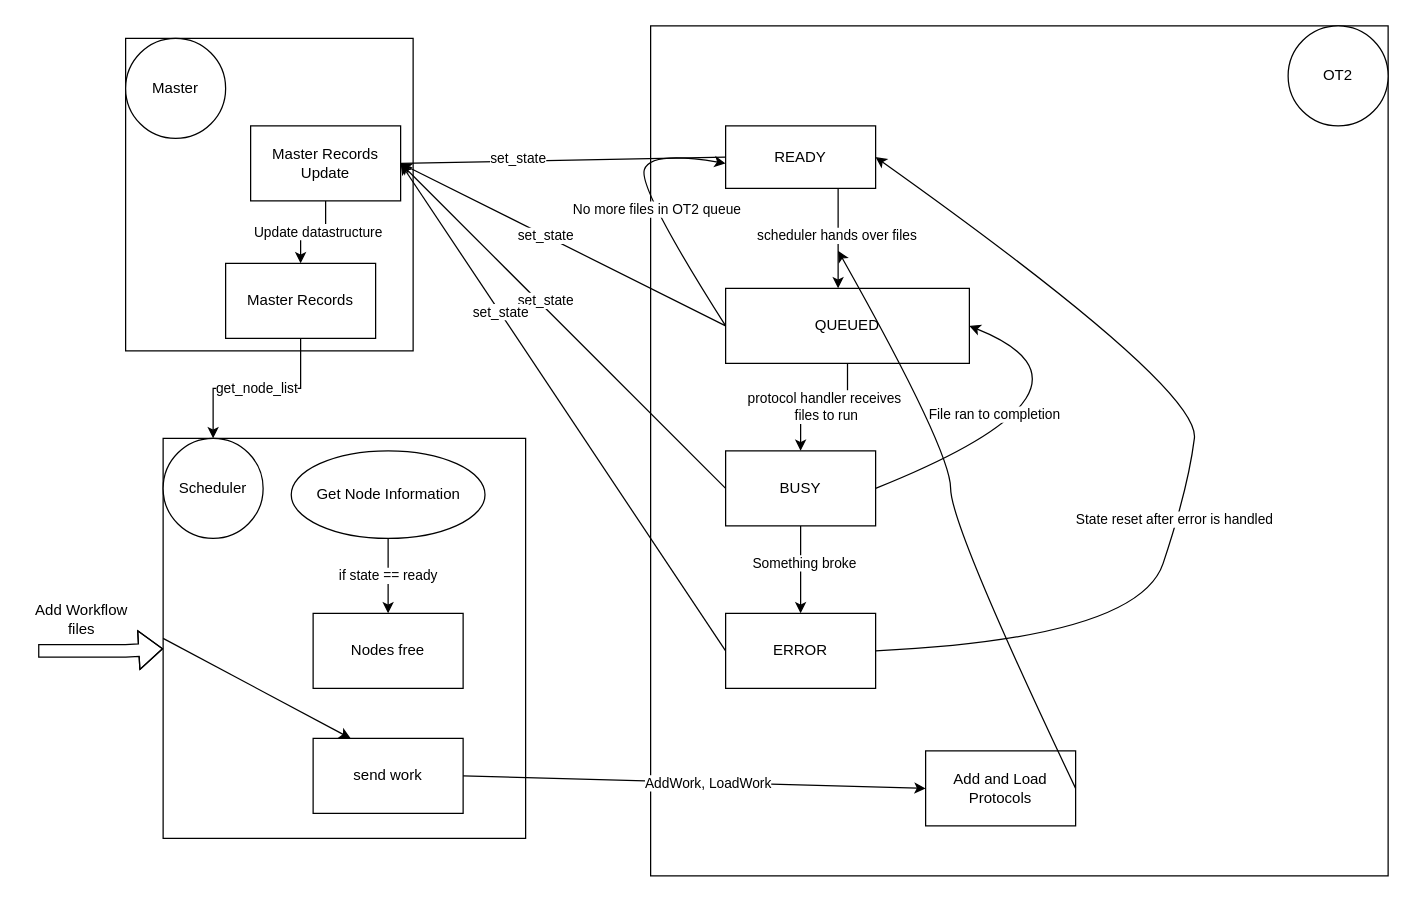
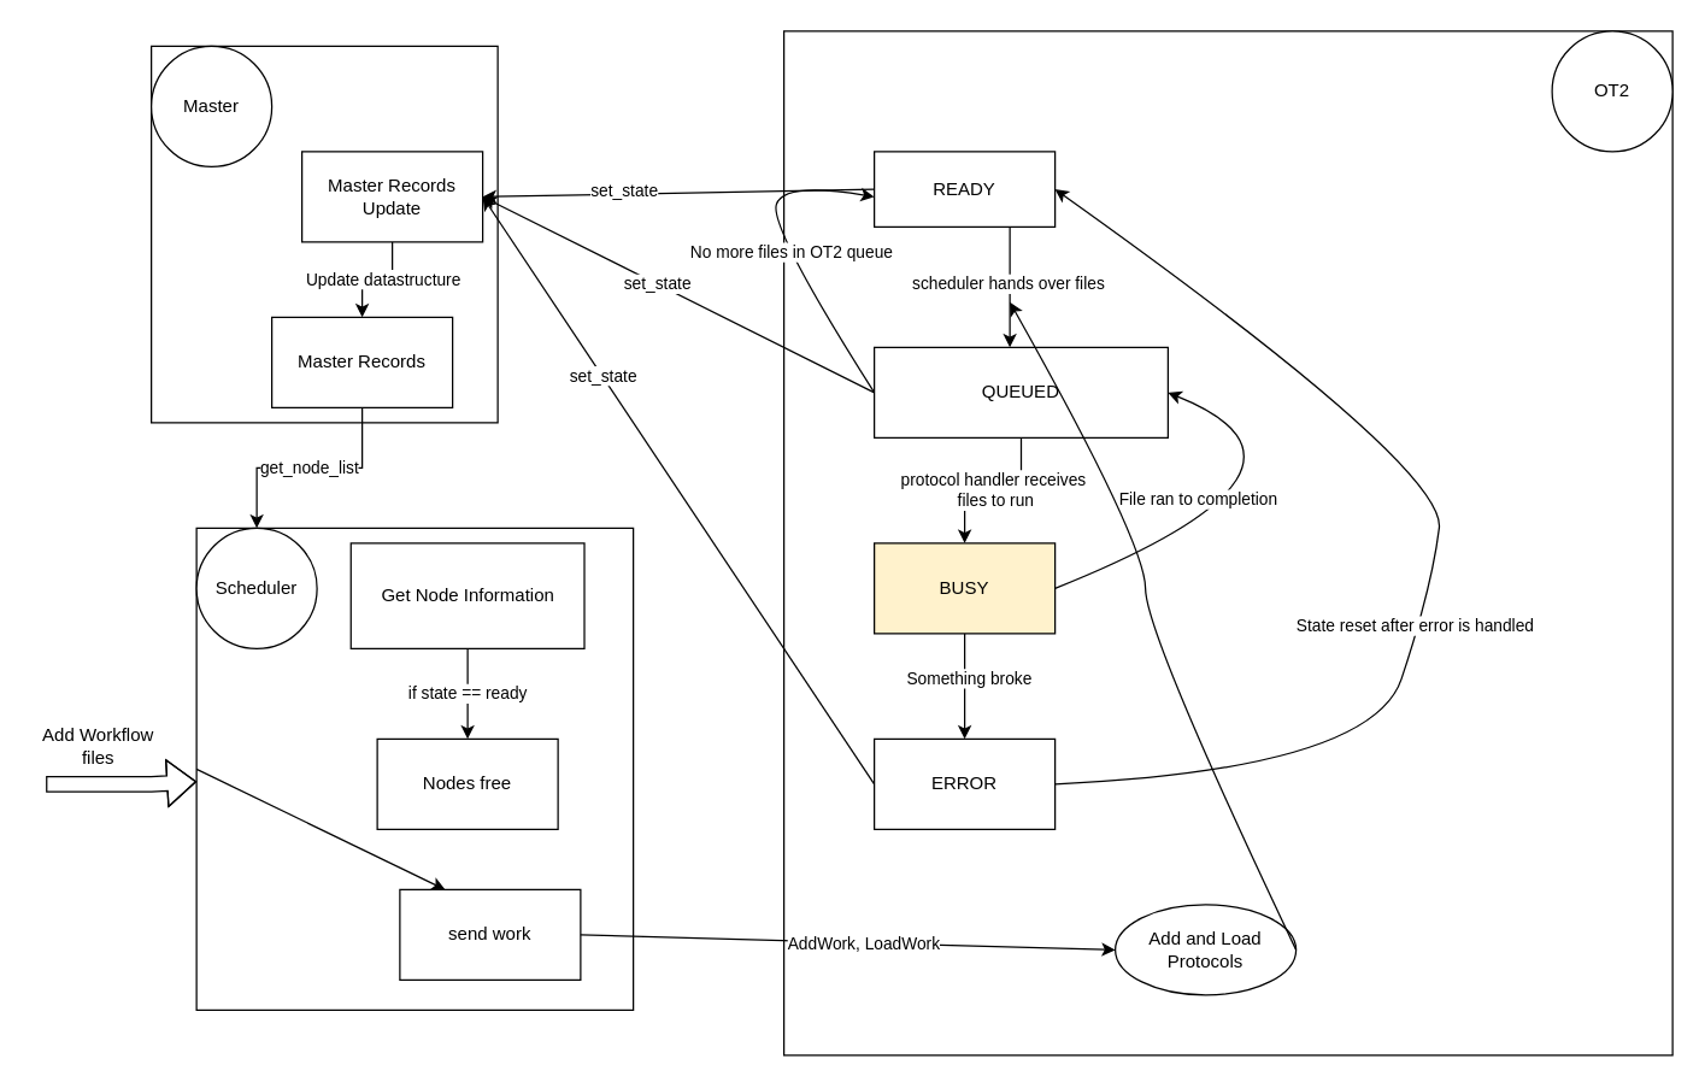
  <mxCell id="0" />
  <mxCell id="1" parent="0" />
  <mxCell id="2" value="" style="rounded=0;whiteSpace=wrap;html=1;sketch=0;strokeColor=default;strokeWidth=1;fillColor=none;" vertex="1" parent="1"><mxGeometry x="130" y="350" width="290" height="320" as="geometry" /></mxCell>
  <mxCell id="3" value="" style="rounded=0;whiteSpace=wrap;html=1;sketch=0;strokeColor=default;strokeWidth=1;fillColor=none;" vertex="1" parent="1"><mxGeometry x="520" width="590" height="680" as="geometry" y="20" /></mxCell>
  <mxCell id="4" value="" style="rounded=0;whiteSpace=wrap;html=1;sketch=0;strokeColor=default;strokeWidth=1;fillColor=none;" vertex="1" parent="1"><mxGeometry x="100" y="30" width="230" height="250" as="geometry" /></mxCell>
  <mxCell id="5" value="" style="edgeStyle=orthogonalEdgeStyle;rounded=0;orthogonalLoop=1;jettySize=auto;html=1;" edge="1" parent="1" source="7" target="9"><mxGeometry relative="1" as="geometry"><Array as="points"><mxPoint x="670" y="190" /><mxPoint x="670" y="190" /></Array></mxGeometry></mxCell>
  <mxCell id="6" value="scheduler hands over files" style="edgeLabel;html=1;align=center;verticalAlign=middle;resizable=0;points=[];" vertex="1" connectable="0" parent="5"><mxGeometry x="-0.075" y="-2" relative="1" as="geometry"><mxPoint as="offset" /></mxGeometry></mxCell>
  <mxCell id="7" value="READY" style="rounded=0;whiteSpace=wrap;html=1;" vertex="1" parent="1"><mxGeometry x="580" y="100" width="120" height="50" as="geometry" /></mxCell>
  <mxCell id="8" value="protocol handler receives&lt;br&gt;&amp;nbsp;files to run" style="edgeStyle=orthogonalEdgeStyle;rounded=0;orthogonalLoop=1;jettySize=auto;html=1;" edge="1" parent="1" source="9" target="12"><mxGeometry relative="1" as="geometry" /></mxCell>
  <mxCell id="9" value="QUEUED" style="rounded=0;whiteSpace=wrap;html=1;" vertex="1" parent="1"><mxGeometry x="580" y="230" width="195" height="60" as="geometry" /></mxCell>
  <mxCell id="10" value="" style="edgeStyle=orthogonalEdgeStyle;rounded=0;orthogonalLoop=1;jettySize=auto;html=1;" edge="1" parent="1" source="12" target="15"><mxGeometry relative="1" as="geometry" /></mxCell>
  <mxCell id="11" value="Something broke" style="edgeLabel;html=1;align=center;verticalAlign=middle;resizable=0;points=[];" vertex="1" connectable="0" parent="10"><mxGeometry x="-0.171" y="2" relative="1" as="geometry"><mxPoint as="offset" /></mxGeometry></mxCell>
- <mxCell id="12" value="BUSY" style="rounded=0;whiteSpace=wrap;html=1;" vertex="1" parent="1"><mxGeometry x="580" y="360" width="120" height="60" as="geometry" /></mxCell>
+ <mxCell id="12" value="BUSY" style="rounded=0;whiteSpace=wrap;html=1;fillColor=#fff2cc;" vertex="1" parent="1"><mxGeometry x="580" y="360" width="120" height="60" as="geometry" /></mxCell>
  <mxCell id="13" value="" style="curved=1;endArrow=classic;html=1;rounded=0;exitX=1;exitY=0.5;exitDx=0;exitDy=0;entryX=1;entryY=0.5;entryDx=0;entryDy=0;" edge="1" parent="1" source="12" target="9"><mxGeometry width="50" height="50" relative="1" as="geometry"><mxPoint x="630" y="480" as="sourcePoint" /><mxPoint x="680" y="430" as="targetPoint" /><Array as="points"><mxPoint x="900" y="310" /></Array></mxGeometry></mxCell>
  <mxCell id="14" value="File ran to completion" style="edgeLabel;html=1;align=center;verticalAlign=middle;resizable=0;points=[];" vertex="1" connectable="0" parent="13"><mxGeometry x="-0.37" y="20" relative="1" as="geometry"><mxPoint as="offset" /></mxGeometry></mxCell>
  <mxCell id="15" value="ERROR" style="rounded=0;whiteSpace=wrap;html=1;" vertex="1" parent="1"><mxGeometry x="580" y="490" width="120" height="60" as="geometry" /></mxCell>
  <mxCell id="16" value="" style="curved=1;endArrow=classic;html=1;rounded=0;exitX=0;exitY=0.5;exitDx=0;exitDy=0;" edge="1" parent="1" source="9"><mxGeometry width="50" height="50" relative="1" as="geometry"><mxPoint x="630" y="480" as="sourcePoint" /><mxPoint x="580" y="130" as="targetPoint" /><Array as="points"><mxPoint x="510" y="150" /><mxPoint x="520" y="120" /></Array></mxGeometry></mxCell>
  <mxCell id="17" value="No more files in OT2 queue&lt;br&gt;" style="edgeLabel;html=1;align=center;verticalAlign=middle;resizable=0;points=[];" vertex="1" connectable="0" parent="16"><mxGeometry x="-0.019" y="-3" relative="1" as="geometry"><mxPoint as="offset" /></mxGeometry></mxCell>
  <mxCell id="18" value="" style="curved=1;endArrow=classic;html=1;rounded=0;exitX=1;exitY=0.5;exitDx=0;exitDy=0;entryX=1;entryY=0.5;entryDx=0;entryDy=0;" edge="1" parent="1" source="15" target="7"><mxGeometry width="50" height="50" relative="1" as="geometry"><mxPoint x="630" y="470" as="sourcePoint" /><mxPoint x="680" y="420" as="targetPoint" /><Array as="points"><mxPoint x="910" y="510" /><mxPoint x="950" y="390" /><mxPoint x="960" y="310" /></Array></mxGeometry></mxCell>
  <mxCell id="19" value="State reset after error is handled" style="edgeLabel;html=1;align=center;verticalAlign=middle;resizable=0;points=[];" vertex="1" connectable="0" parent="18"><mxGeometry x="-0.157" y="3" relative="1" as="geometry"><mxPoint as="offset" /></mxGeometry></mxCell>
  <mxCell id="20" value="" style="edgeStyle=orthogonalEdgeStyle;rounded=0;orthogonalLoop=1;jettySize=auto;html=1;" edge="1" parent="1" source="22" target="32"><mxGeometry relative="1" as="geometry" /></mxCell>
  <mxCell id="21" value="Update datastructure" style="edgeLabel;html=1;align=center;verticalAlign=middle;resizable=0;points=[];" vertex="1" connectable="0" parent="20"><mxGeometry x="-0.1" y="-1" relative="1" as="geometry"><mxPoint as="offset" /></mxGeometry></mxCell>
  <mxCell id="22" value="Master Records Update" style="rounded=0;whiteSpace=wrap;html=1;" vertex="1" parent="1"><mxGeometry x="200" y="100" width="120" height="60" as="geometry" /></mxCell>
- <mxCell id="23" value="" style="endArrow=none;html=1;rounded=0;entryX=1;entryY=0.5;entryDx=0;entryDy=0;exitX=0;exitY=0.5;exitDx=0;exitDy=0;" edge="1" parent="1" source="7" target="22"><mxGeometry width="50" height="50" relative="1" as="geometry"><mxPoint x="380" y="350" as="sourcePoint" /><mxPoint x="430" y="300" as="targetPoint" /></mxGeometry></mxCell>
+ <mxCell id="23" value="" style="endArrow=classic;html=1;rounded=0;entryX=1;entryY=0.5;entryDx=0;entryDy=0;exitX=0;exitY=0.5;exitDx=0;exitDy=0;" edge="1" parent="1" source="7" target="22"><mxGeometry width="50" height="50" relative="1" as="geometry"><mxPoint x="380" y="350" as="sourcePoint" /><mxPoint x="430" y="300" as="targetPoint" /></mxGeometry></mxCell>
  <mxCell id="24" value="set_state" style="edgeLabel;html=1;align=center;verticalAlign=middle;resizable=0;points=[];" vertex="1" connectable="0" parent="23"><mxGeometry x="0.273" y="-3" relative="1" as="geometry"><mxPoint as="offset" /></mxGeometry></mxCell>
  <mxCell id="25" value="" style="endArrow=classic;html=1;rounded=0;entryX=1;entryY=0.5;entryDx=0;entryDy=0;exitX=0;exitY=0.5;exitDx=0;exitDy=0;" edge="1" parent="1" source="9" target="22"><mxGeometry width="50" height="50" relative="1" as="geometry"><mxPoint x="370" y="370" as="sourcePoint" /><mxPoint x="420" y="320" as="targetPoint" /></mxGeometry></mxCell>
  <mxCell id="26" value="set_state" style="edgeLabel;html=1;align=center;verticalAlign=middle;resizable=0;points=[];" vertex="1" connectable="0" parent="25"><mxGeometry x="0.107" relative="1" as="geometry"><mxPoint as="offset" /></mxGeometry></mxCell>
- <mxCell id="27" value="" style="endArrow=classic;html=1;rounded=0;entryX=1;entryY=0.5;entryDx=0;entryDy=0;exitX=0;exitY=0.5;exitDx=0;exitDy=0;" edge="1" parent="1" source="12" target="22"><mxGeometry width="50" height="50" relative="1" as="geometry"><mxPoint x="380" y="410" as="sourcePoint" /><mxPoint x="430" y="360" as="targetPoint" /></mxGeometry></mxCell>
- <mxCell id="28" value="set_state" style="edgeLabel;html=1;align=center;verticalAlign=middle;resizable=0;points=[];" vertex="1" connectable="0" parent="27"><mxGeometry x="0.135" y="-4" relative="1" as="geometry"><mxPoint as="offset" /></mxGeometry></mxCell>
  <mxCell id="29" value="" style="endArrow=classic;html=1;rounded=0;entryX=1;entryY=0.5;entryDx=0;entryDy=0;exitX=0;exitY=0.5;exitDx=0;exitDy=0;" edge="1" parent="1" source="15" target="22"><mxGeometry width="50" height="50" relative="1" as="geometry"><mxPoint x="380" y="470" as="sourcePoint" /><mxPoint x="430" y="420" as="targetPoint" /></mxGeometry></mxCell>
  <mxCell id="30" value="set_state" style="edgeLabel;html=1;align=center;verticalAlign=middle;resizable=0;points=[];" vertex="1" connectable="0" parent="29"><mxGeometry x="0.393" y="-1" relative="1" as="geometry"><mxPoint as="offset" /></mxGeometry></mxCell>
  <mxCell id="31" value="get_node_list" style="edgeStyle=orthogonalEdgeStyle;rounded=0;orthogonalLoop=1;jettySize=auto;html=1;" edge="1" parent="1" source="32" target="39"><mxGeometry relative="1" as="geometry" /></mxCell>
  <mxCell id="32" value="Master Records" style="rounded=0;whiteSpace=wrap;html=1;" vertex="1" parent="1"><mxGeometry x="180" y="210" width="120" height="60" as="geometry" /></mxCell>
  <mxCell id="33" value="OT2" style="ellipse;whiteSpace=wrap;html=1;aspect=fixed;sketch=0;strokeColor=default;strokeWidth=1;fillColor=default;" vertex="1" parent="1"><mxGeometry x="1030" width="80" height="80" as="geometry" y="20" /></mxCell>
  <mxCell id="34" value="Master" style="ellipse;whiteSpace=wrap;html=1;aspect=fixed;sketch=0;strokeColor=default;strokeWidth=1;fillColor=default;" vertex="1" parent="1"><mxGeometry x="100" y="30" width="80" height="80" as="geometry" /></mxCell>
  <mxCell id="35" value="if state == ready" style="edgeStyle=orthogonalEdgeStyle;rounded=0;orthogonalLoop=1;jettySize=auto;html=1;" edge="1" parent="1" source="36" target="37"><mxGeometry relative="1" as="geometry" /></mxCell>
- <mxCell id="36" value="Get Node Information" style="ellipse;whiteSpace=wrap;html=1;sketch=0;strokeColor=default;strokeWidth=1;fillColor=default;" vertex="1" parent="1"><mxGeometry x="232.5" y="360" width="155" height="70" as="geometry" /></mxCell>
+ <mxCell id="36" value="Get Node Information" style="rounded=0;whiteSpace=wrap;html=1;sketch=0;strokeColor=default;strokeWidth=1;fillColor=default;" vertex="1" parent="1"><mxGeometry x="232.5" y="360" width="155" height="70" as="geometry" /></mxCell>
  <mxCell id="37" value="Nodes free" style="rounded=0;whiteSpace=wrap;html=1;sketch=0;strokeColor=default;strokeWidth=1;fillColor=default;" vertex="1" parent="1"><mxGeometry x="250" y="490" width="120" height="60" as="geometry" /></mxCell>
- <mxCell id="38" value="send work" style="rounded=0;whiteSpace=wrap;html=1;sketch=0;strokeColor=default;strokeWidth=1;fillColor=default;" vertex="1" parent="1"><mxGeometry x="250" y="590" width="120" height="60" as="geometry" /></mxCell>
+ <mxCell id="38" value="send work" style="rounded=0;whiteSpace=wrap;html=1;sketch=0;strokeColor=default;strokeWidth=1;fillColor=default;" vertex="1" parent="1"><mxGeometry x="265" y="590" width="120" height="60" as="geometry" /></mxCell>
  <mxCell id="39" value="Scheduler" style="ellipse;whiteSpace=wrap;html=1;aspect=fixed;sketch=0;strokeColor=default;strokeWidth=1;fillColor=default;" vertex="1" parent="1"><mxGeometry x="130" y="350" width="80" height="80" as="geometry" /></mxCell>
  <mxCell id="40" value="" style="shape=flexArrow;endArrow=classic;html=1;rounded=0;" edge="1" parent="1" target="2"><mxGeometry width="50" height="50" relative="1" as="geometry"><mxPoint x="30" y="520" as="sourcePoint" /><mxPoint x="130" y="520" as="targetPoint" /><Array as="points"><mxPoint x="80" y="520" /><mxPoint x="100" y="520" /></Array></mxGeometry></mxCell>
  <mxCell id="41" value="Add Workflow files" style="text;html=1;strokeColor=none;fillColor=none;align=center;verticalAlign=middle;whiteSpace=wrap;rounded=0;sketch=0;" vertex="1" parent="1"><mxGeometry x="20" y="480" width="90" height="30" as="geometry" /></mxCell>
  <mxCell id="42" value="" style="endArrow=classic;html=1;rounded=0;exitX=0;exitY=0.5;exitDx=0;exitDy=0;entryX=0.25;entryY=0;entryDx=0;entryDy=0;" edge="1" parent="1" source="2" target="38"><mxGeometry width="50" height="50" relative="1" as="geometry"><mxPoint x="160" y="550" as="sourcePoint" /><mxPoint x="210" y="500" as="targetPoint" /></mxGeometry></mxCell>
- <mxCell id="43" value="Add and Load Protocols" style="rounded=0;whiteSpace=wrap;html=1;sketch=0;strokeColor=default;strokeWidth=1;fillColor=default;" vertex="1" parent="1"><mxGeometry x="740" y="600" width="120" height="60" as="geometry" /></mxCell>
+ <mxCell id="43" value="Add and Load Protocols" style="ellipse;whiteSpace=wrap;html=1;sketch=0;strokeColor=default;strokeWidth=1;fillColor=default;" vertex="1" parent="1"><mxGeometry x="740" y="600" width="120" height="60" as="geometry" /></mxCell>
  <mxCell id="44" value="" style="endArrow=classic;html=1;rounded=0;exitX=1;exitY=0.5;exitDx=0;exitDy=0;entryX=0;entryY=0.5;entryDx=0;entryDy=0;" edge="1" parent="1" source="38" target="43"><mxGeometry width="50" height="50" relative="1" as="geometry"><mxPoint x="440" y="640" as="sourcePoint" /><mxPoint x="490" y="590" as="targetPoint" /></mxGeometry></mxCell>
  <mxCell id="45" value="AddWork, LoadWork" style="edgeLabel;html=1;align=center;verticalAlign=middle;resizable=0;points=[];" vertex="1" connectable="0" parent="44"><mxGeometry x="0.059" relative="1" as="geometry"><mxPoint as="offset" /></mxGeometry></mxCell>
  <mxCell id="46" value="" style="curved=1;endArrow=classic;html=1;rounded=0;exitX=1;exitY=0.5;exitDx=0;exitDy=0;" edge="1" parent="1" source="43"><mxGeometry width="50" height="50" relative="1" as="geometry"><mxPoint x="940" y="600" as="sourcePoint" /><mxPoint x="670" y="200" as="targetPoint" /><Array as="points"><mxPoint x="760" y="420" /><mxPoint x="760" y="360" /></Array></mxGeometry></mxCell>
